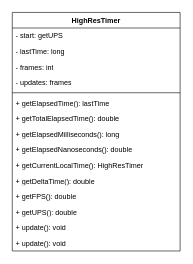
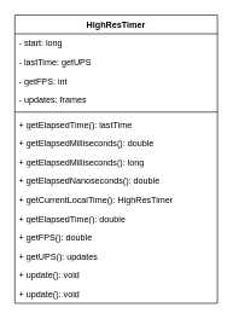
  <mxCell id="0" />
  <mxCell id="1" parent="0" />
  <mxCell id="2" value="HighResTimer" style="swimlane;fontStyle=1;align=center;verticalAlign=top;childLayout=stackLayout;horizontal=1;startSize=26;horizontalStack=0;resizeParent=1;resizeParentMax=0;resizeLast=0;collapsible=1;marginBottom=0;whiteSpace=wrap;html=1;" vertex="1" parent="1"><mxGeometry x="20" y="20" width="280" height="398" as="geometry" /></mxCell>
- <mxCell id="3" value="- start: getUPS" style="text;strokeColor=none;fillColor=none;align=left;verticalAlign=top;spacingLeft=4;spacingRight=4;overflow=hidden;rotatable=0;points=[[0,0.5],[1,0.5]];portConstraint=eastwest;whiteSpace=wrap;html=1;" vertex="1" parent="2"><mxGeometry y="26" width="280" height="26" as="geometry" /></mxCell>
- <mxCell id="4" value="- lastTime: long" style="text;strokeColor=none;fillColor=none;align=left;verticalAlign=top;spacingLeft=4;spacingRight=4;overflow=hidden;rotatable=0;points=[[0,0.5],[1,0.5]];portConstraint=eastwest;whiteSpace=wrap;html=1;" vertex="1" parent="2"><mxGeometry y="52" width="280" height="26" as="geometry" /></mxCell>
- <mxCell id="5" value="- frames: int" style="text;strokeColor=none;fillColor=none;align=left;verticalAlign=top;spacingLeft=4;spacingRight=4;overflow=hidden;rotatable=0;points=[[0,0.5],[1,0.5]];portConstraint=eastwest;whiteSpace=wrap;html=1;" vertex="1" parent="2"><mxGeometry y="78" width="280" height="26" as="geometry" /></mxCell>
+ <mxCell id="3" value="- start: long" style="text;strokeColor=none;fillColor=none;align=left;verticalAlign=top;spacingLeft=4;spacingRight=4;overflow=hidden;rotatable=0;points=[[0,0.5],[1,0.5]];portConstraint=eastwest;whiteSpace=wrap;html=1;" vertex="1" parent="2"><mxGeometry y="26" width="280" height="26" as="geometry" /></mxCell>
+ <mxCell id="4" value="- lastTime: getUPS" style="text;strokeColor=none;fillColor=none;align=left;verticalAlign=top;spacingLeft=4;spacingRight=4;overflow=hidden;rotatable=0;points=[[0,0.5],[1,0.5]];portConstraint=eastwest;whiteSpace=wrap;html=1;" vertex="1" parent="2"><mxGeometry y="52" width="280" height="26" as="geometry" /></mxCell>
+ <mxCell id="5" value="- getFPS: int" style="text;strokeColor=none;fillColor=none;align=left;verticalAlign=top;spacingLeft=4;spacingRight=4;overflow=hidden;rotatable=0;points=[[0,0.5],[1,0.5]];portConstraint=eastwest;whiteSpace=wrap;html=1;" vertex="1" parent="2"><mxGeometry y="78" width="280" height="26" as="geometry" /></mxCell>
  <mxCell id="6" value="- updates: frames" style="text;strokeColor=none;fillColor=none;align=left;verticalAlign=top;spacingLeft=4;spacingRight=4;overflow=hidden;rotatable=0;points=[[0,0.5],[1,0.5]];portConstraint=eastwest;whiteSpace=wrap;html=1;" vertex="1" parent="2"><mxGeometry y="104" width="280" height="26" as="geometry" /></mxCell>
  <mxCell id="7" value="" style="line;strokeWidth=1;fillColor=none;align=left;verticalAlign=middle;spacingTop=-1;spacingLeft=3;spacingRight=3;rotatable=0;labelPosition=right;points=[];portConstraint=eastwest;strokeColor=inherit;" vertex="1" parent="2"><mxGeometry y="130" width="280" height="8" as="geometry" /></mxCell>
  <mxCell id="8" value="+ getElapsedTime(): lastTime" style="text;strokeColor=none;fillColor=none;align=left;verticalAlign=top;spacingLeft=4;spacingRight=4;overflow=hidden;rotatable=0;points=[[0,0.5],[1,0.5]];portConstraint=eastwest;whiteSpace=wrap;html=1;" vertex="1" parent="2"><mxGeometry y="138" width="280" height="26" as="geometry" /></mxCell>
- <mxCell id="9" value="+ getTotalElapsedTime(): double" style="text;strokeColor=none;fillColor=none;align=left;verticalAlign=top;spacingLeft=4;spacingRight=4;overflow=hidden;rotatable=0;points=[[0,0.5],[1,0.5]];portConstraint=eastwest;whiteSpace=wrap;html=1;" vertex="1" parent="2"><mxGeometry y="164" width="280" height="26" as="geometry" /></mxCell>
+ <mxCell id="9" value="+ getElapsedMilliseconds(): double" style="text;strokeColor=none;fillColor=none;align=left;verticalAlign=top;spacingLeft=4;spacingRight=4;overflow=hidden;rotatable=0;points=[[0,0.5],[1,0.5]];portConstraint=eastwest;whiteSpace=wrap;html=1;" vertex="1" parent="2"><mxGeometry y="164" width="280" height="26" as="geometry" /></mxCell>
  <mxCell id="10" value="+ getElapsedMilliseconds(): long" style="text;strokeColor=none;fillColor=none;align=left;verticalAlign=top;spacingLeft=4;spacingRight=4;overflow=hidden;rotatable=0;points=[[0,0.5],[1,0.5]];portConstraint=eastwest;whiteSpace=wrap;html=1;" vertex="1" parent="2"><mxGeometry y="190" width="280" height="26" as="geometry" /></mxCell>
  <mxCell id="11" value="+ getElapsedNanoseconds(): double" style="text;strokeColor=none;fillColor=none;align=left;verticalAlign=top;spacingLeft=4;spacingRight=4;overflow=hidden;rotatable=0;points=[[0,0.5],[1,0.5]];portConstraint=eastwest;whiteSpace=wrap;html=1;" vertex="1" parent="2"><mxGeometry y="216" width="280" height="26" as="geometry" /></mxCell>
  <mxCell id="12" value="+ getCurrentLocalTime(): HighResTimer" style="text;strokeColor=none;fillColor=none;align=left;verticalAlign=top;spacingLeft=4;spacingRight=4;overflow=hidden;rotatable=0;points=[[0,0.5],[1,0.5]];portConstraint=eastwest;whiteSpace=wrap;html=1;" vertex="1" parent="2"><mxGeometry y="242" width="280" height="26" as="geometry" /></mxCell>
- <mxCell id="13" value="+ getDeltaTime(): double" style="text;strokeColor=none;fillColor=none;align=left;verticalAlign=top;spacingLeft=4;spacingRight=4;overflow=hidden;rotatable=0;points=[[0,0.5],[1,0.5]];portConstraint=eastwest;whiteSpace=wrap;html=1;" vertex="1" parent="2"><mxGeometry y="268" width="280" height="26" as="geometry" /></mxCell>
+ <mxCell id="13" value="+ getElapsedTime(): double" style="text;strokeColor=none;fillColor=none;align=left;verticalAlign=top;spacingLeft=4;spacingRight=4;overflow=hidden;rotatable=0;points=[[0,0.5],[1,0.5]];portConstraint=eastwest;whiteSpace=wrap;html=1;" vertex="1" parent="2"><mxGeometry y="268" width="280" height="26" as="geometry" /></mxCell>
  <mxCell id="14" value="+ getFPS(): double" style="text;strokeColor=none;fillColor=none;align=left;verticalAlign=top;spacingLeft=4;spacingRight=4;overflow=hidden;rotatable=0;points=[[0,0.5],[1,0.5]];portConstraint=eastwest;whiteSpace=wrap;html=1;" vertex="1" parent="2"><mxGeometry y="294" width="280" height="26" as="geometry" /></mxCell>
- <mxCell id="15" value="+ getUPS(): double" style="text;strokeColor=none;fillColor=none;align=left;verticalAlign=top;spacingLeft=4;spacingRight=4;overflow=hidden;rotatable=0;points=[[0,0.5],[1,0.5]];portConstraint=eastwest;whiteSpace=wrap;html=1;" vertex="1" parent="2"><mxGeometry y="320" width="280" height="26" as="geometry" /></mxCell>
+ <mxCell id="15" value="+ getUPS(): updates" style="text;strokeColor=none;fillColor=none;align=left;verticalAlign=top;spacingLeft=4;spacingRight=4;overflow=hidden;rotatable=0;points=[[0,0.5],[1,0.5]];portConstraint=eastwest;whiteSpace=wrap;html=1;" vertex="1" parent="2"><mxGeometry y="320" width="280" height="26" as="geometry" /></mxCell>
  <mxCell id="16" value="+ update(): void" style="text;strokeColor=none;fillColor=none;align=left;verticalAlign=top;spacingLeft=4;spacingRight=4;overflow=hidden;rotatable=0;points=[[0,0.5],[1,0.5]];portConstraint=eastwest;whiteSpace=wrap;html=1;" vertex="1" parent="2"><mxGeometry y="346" width="280" height="26" as="geometry" /></mxCell>
  <mxCell id="17" value="+ update(): void" style="text;strokeColor=none;fillColor=none;align=left;verticalAlign=top;spacingLeft=4;spacingRight=4;overflow=hidden;rotatable=0;points=[[0,0.5],[1,0.5]];portConstraint=eastwest;whiteSpace=wrap;html=1;" vertex="1" parent="2"><mxGeometry y="372" width="280" height="26" as="geometry" /></mxCell>
